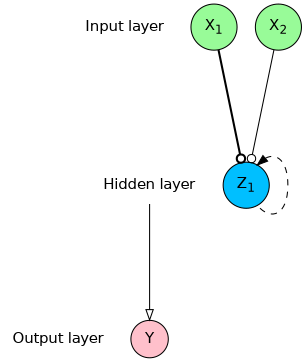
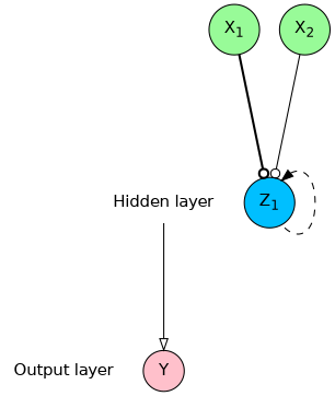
  digraph {
    fontname="DejaVu Sans"
    rankdir=TB
    ranksep=1.5
    splines=false
    node [fillcolor=none fontname="DejaVu Sans" shape=circle style=filled]
    edge [fontname="DejaVu Sans" style=invis]
-   n1 [color=darkorange label="Input layer" shape=plaintext]
    n2 [color=black label="Hidden layer" shape=plaintext]
    n3 [color=black label="Output layer" shape=plaintext]
    n4 [fillcolor=palegreen label=<X<sub>1</sub>>]
    n5 [fillcolor=palegreen label=<X<sub>2</sub>>]
    n6 [fillcolor=deepskyblue label=<Z<sub>1</sub>>]
    n7 [fillcolor=pink label=<Y>]
    subgraph sub_1 {
-     n1
      n2
      n3
    }
    subgraph sub_2 {
      n4
      n5
    }
    subgraph sub_3 {
      n6
    }
    subgraph sub_4 {
      n7
    }
    subgraph sub_5 {
      rank=same
-     n1
      n4
      n5
    }
    subgraph sub_6 {
      rank=same
      n2
      n6
    }
    subgraph sub_7 {
      rank=same
      n3
      n7
    }
    subgraph sub_8 {
      n4
      n5
      n6
      n7
    }
-   n1 -> n4
    n2 -> n6
    n2 -> n7 [arrowhead=onormal style=solid]
    n3 -> n7
    n4 -> n5
    n4 -> n6 [arrowhead=odot style=bold]
    n5 -> n6 [arrowhead=odot style=solid]
    n6 -> n6 [dir=back style=dashed]
  }
